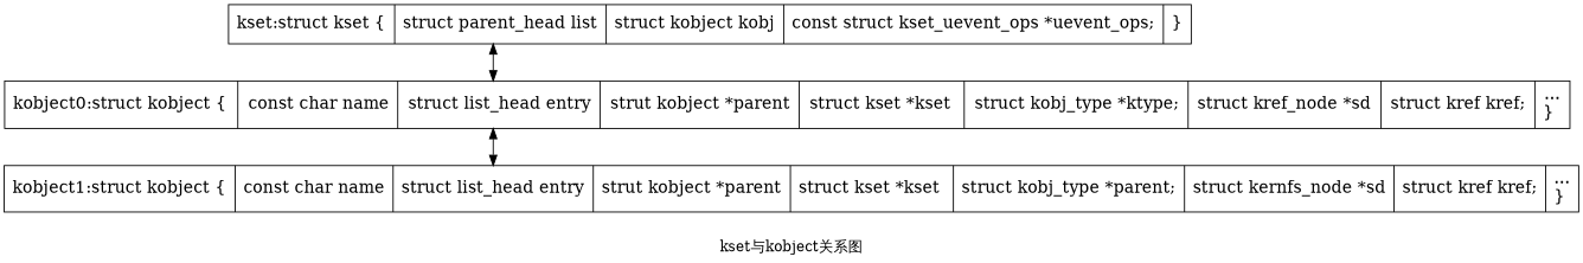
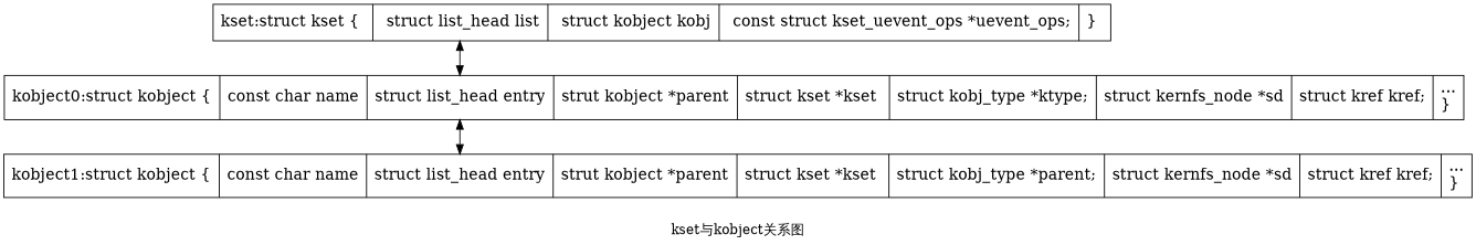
  digraph {
    label="kset与kobject关系图"
    rankdir=TB
    node [fontsize=16 shape=record]
    edge [dir=both headport=f2]
-   n1 [label="<f0> kset:struct kset \{\l| <f1> struct parent_head list\r| <f2> struct kobject kobj\r| <f3> const struct kset_uevent_ops *uevent_ops;\r| <f4>\}\l"]
-   n2 [label="<f0> kobject0:struct kobject \{\l| <f1> const char name\r| <f2> struct list_head entry\r| <f3> strut kobject *parent\r| <f4> struct kset *kset \r| <f5> struct kobj_type *ktype;\r | <f6> struct kref_node *sd | <f7>struct kref  kref;|<f7> ...\n\}\l"]
+   n1 [label="<f0> kset:struct kset \{\l| <f1> struct list_head list\r| <f2> struct kobject kobj\r| <f3> const struct kset_uevent_ops *uevent_ops;\r| <f4>\}\l"]
+   n2 [label="<f0> kobject0:struct kobject \{\l| <f1> const char name\r| <f2> struct list_head entry\r| <f3> strut kobject *parent\r| <f4> struct kset *kset \r| <f5> struct kobj_type *ktype;\r | <f6> struct kernfs_node *sd | <f7>struct kref  kref;|<f7> ...\n\}\l"]
    n3 [label="<f0> kobject1:struct kobject \{\l| <f1> const char name\r| <f2> struct list_head entry\r| <f3> strut kobject *parent\r| <f4> struct kset *kset \r| <f5> struct kobj_type *parent;\r | <f6> struct kernfs_node *sd | <f7>struct kref  kref;|<f7> ...\n\}\l"]
    n1 -> n2 [tailport=f1]
    n2 -> n3 [tailport=f2]
  }
